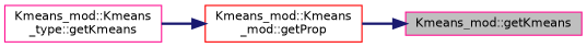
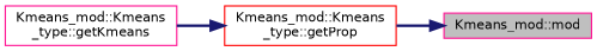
  digraph {
    rankdir=RL
    node [color=deeppink fillcolor=white fontname=Helvetica fontsize=10 shape=record style=filled]
    edge [color=midnightblue dir=back fontname=Helvetica fontsize=10 labelfontname=Helvetica labelfontsize=10 style=bold]
-   n1 [fillcolor=grey75 fontcolor=black height=0.2 label="Kmeans_mod::getKmeans" width=0.4]
-   n2 [color=red height=0.2 label="Kmeans_mod::Kmeans\l_mod::getProp" width=0.4]
+   n1 [fillcolor=grey75 fontcolor=black height=0.2 label="Kmeans_mod::mod" width=0.4]
+   n2 [color=red height=0.2 label="Kmeans_mod::Kmeans\l_type::getProp" width=0.4]
    n3 [height=0.2 label="Kmeans_mod::Kmeans\l_type::getKmeans" width=0.4]
    n1 -> n2
    n2 -> n3
  }
